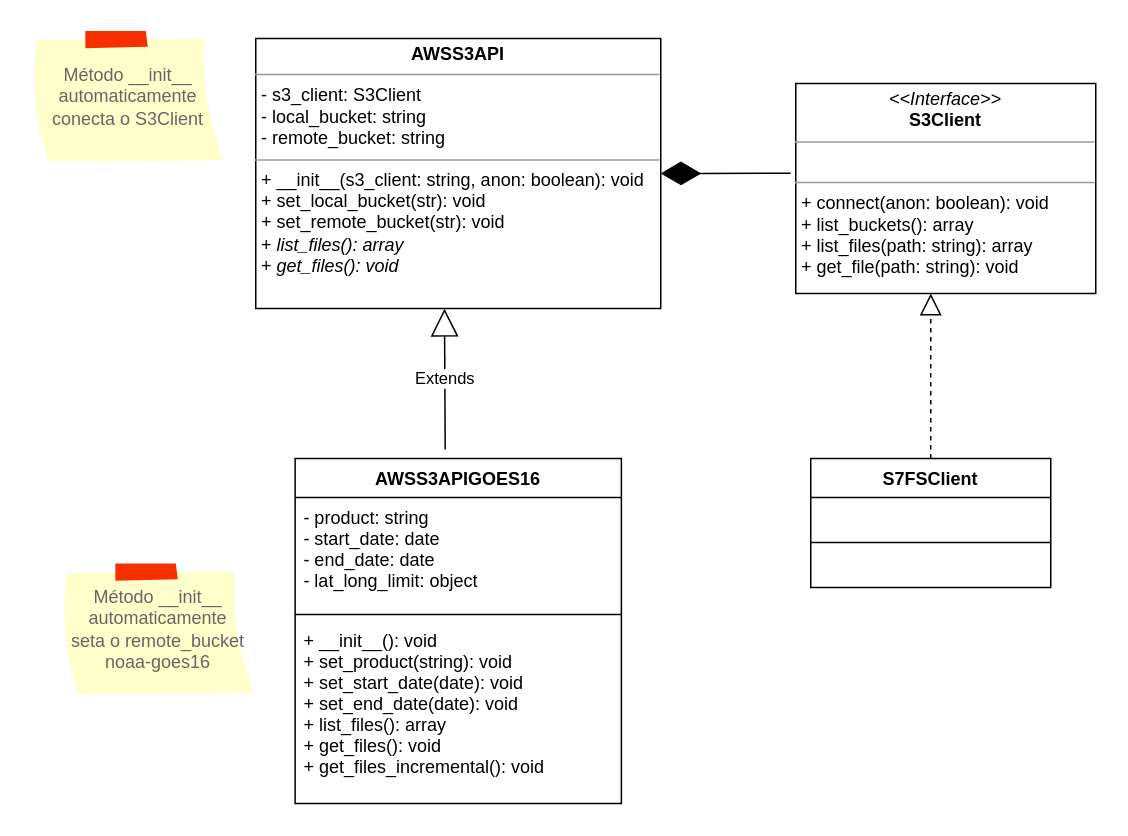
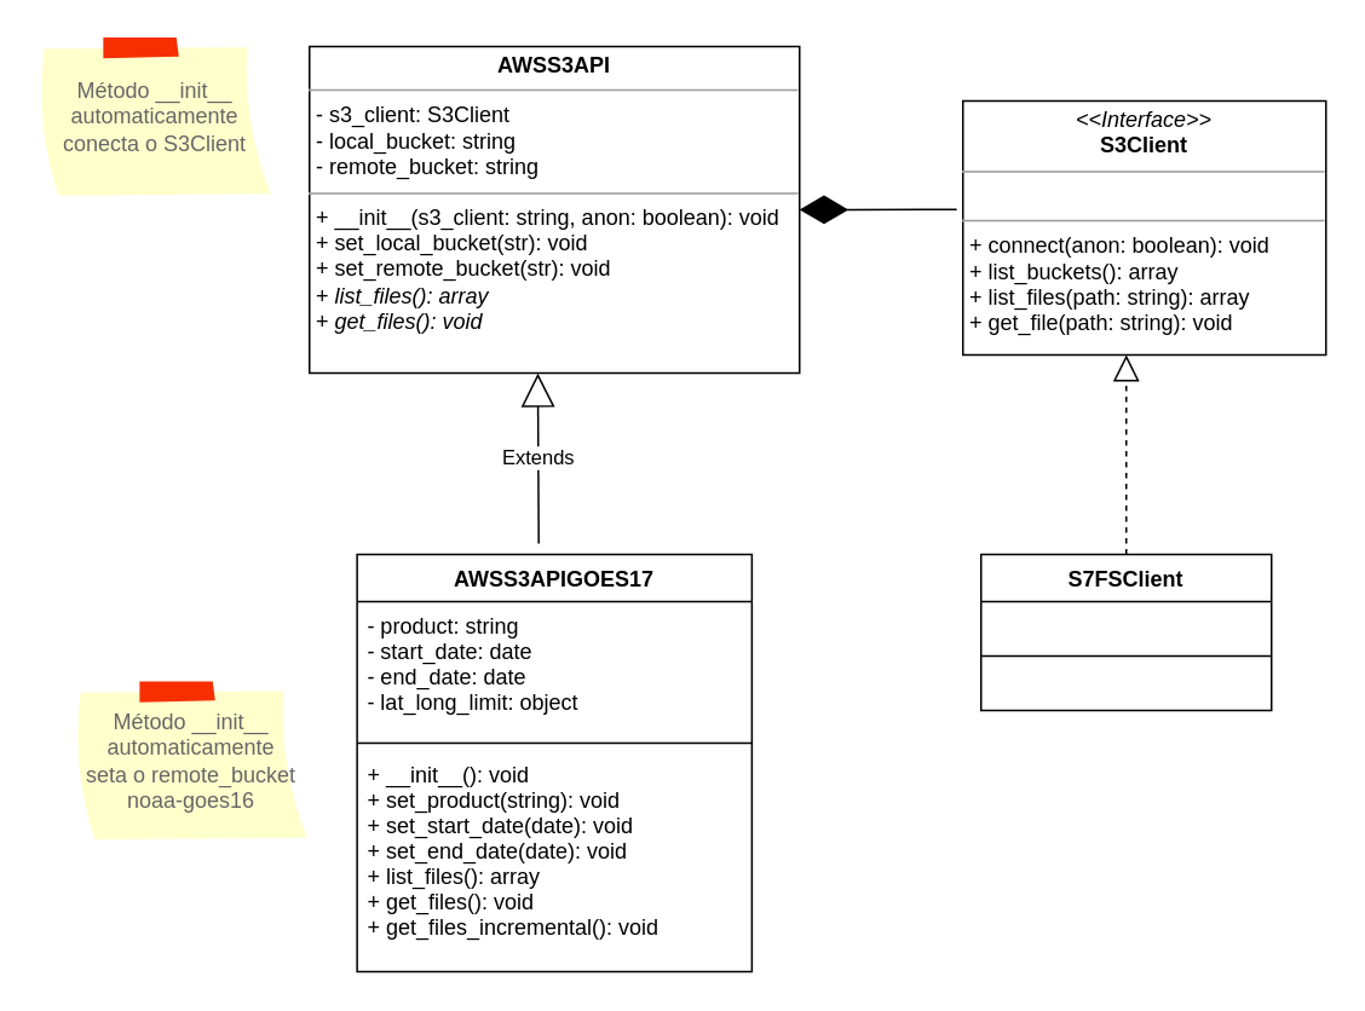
  <mxCell id="0" />
  <mxCell id="1" parent="0" />
  <mxCell id="2" value="&lt;p style=&quot;margin: 0px ; margin-top: 4px ; text-align: center&quot;&gt;&lt;b&gt;AWSS3API&lt;/b&gt;&lt;/p&gt;&lt;hr size=&quot;1&quot;&gt;&lt;p style=&quot;margin: 0px ; margin-left: 4px&quot;&gt;- s3_client: S3Client&lt;/p&gt;&lt;p style=&quot;margin: 0px ; margin-left: 4px&quot;&gt;- local_bucket: string&lt;/p&gt;&lt;p style=&quot;margin: 0px ; margin-left: 4px&quot;&gt;- remote_bucket: string&lt;br&gt;&lt;/p&gt;&lt;hr size=&quot;1&quot;&gt;&lt;p style=&quot;margin: 0px ; margin-left: 4px&quot;&gt;+ __init__(s3_client: string, anon: boolean): void&lt;/p&gt;&lt;p style=&quot;margin: 0px ; margin-left: 4px&quot;&gt;+ set_local_bucket(str): void&lt;/p&gt;&lt;p style=&quot;margin: 0px ; margin-left: 4px&quot;&gt;+ set_remote_bucket(str): void&lt;/p&gt;&lt;p style=&quot;margin: 0px ; margin-left: 4px&quot;&gt;+ &lt;i&gt;list_files(): array&lt;/i&gt;&lt;/p&gt;&lt;p style=&quot;margin: 0px ; margin-left: 4px&quot;&gt;+ &lt;i&gt;get_files(): void&lt;/i&gt;&lt;/p&gt;&lt;p style=&quot;margin: 0px ; margin-left: 4px&quot;&gt;&lt;i&gt;&lt;br&gt;&lt;/i&gt;&lt;/p&gt;" style="verticalAlign=top;align=left;overflow=fill;fontSize=12;fontFamily=Helvetica;html=1;rounded=0;sketch=0;" parent="1" vertex="1"><mxGeometry x="170" y="25" width="270" height="180" as="geometry" /></mxCell>
  <mxCell id="3" value="&lt;p style=&quot;margin: 0px ; margin-top: 4px ; text-align: center&quot;&gt;&lt;i&gt;&amp;lt;&amp;lt;Interface&amp;gt;&amp;gt;&lt;/i&gt;&lt;br&gt;&lt;b&gt;S3Client&lt;/b&gt;&lt;/p&gt;&lt;hr size=&quot;1&quot;&gt;&lt;p style=&quot;margin: 0px ; margin-left: 4px&quot;&gt;&lt;br&gt;&lt;/p&gt;&lt;hr size=&quot;1&quot;&gt;&lt;p style=&quot;margin: 0px ; margin-left: 4px&quot;&gt;+ connect(anon: boolean): void&lt;/p&gt;&lt;p style=&quot;margin: 0px ; margin-left: 4px&quot;&gt;+ list_buckets(): array&lt;br&gt;&lt;/p&gt;&lt;p style=&quot;margin: 0px ; margin-left: 4px&quot;&gt;+ list_files(path: string): array&lt;/p&gt;&lt;p style=&quot;margin: 0px ; margin-left: 4px&quot;&gt;+ get_file(path: string): void&lt;/p&gt;&lt;p style=&quot;margin: 0px ; margin-left: 4px&quot;&gt;&lt;br&gt;&lt;/p&gt;" style="verticalAlign=top;align=left;overflow=fill;fontSize=12;fontFamily=Helvetica;html=1;" parent="1" vertex="1"><mxGeometry x="530" y="55" width="200" height="140" as="geometry" /></mxCell>
  <mxCell id="4" value="" style="endArrow=diamondThin;endFill=1;endSize=24;html=1;rounded=0;entryX=1;entryY=0.5;entryDx=0;entryDy=0;exitX=-0.017;exitY=0.427;exitDx=0;exitDy=0;exitPerimeter=0;" parent="1" source="3" target="2" edge="1"><mxGeometry width="160" relative="1" as="geometry"><mxPoint x="360" y="140" as="sourcePoint" /><mxPoint x="420" y="305" as="targetPoint" /></mxGeometry></mxCell>
  <mxCell id="5" value="S7FSClient" style="swimlane;fontStyle=1;align=center;verticalAlign=top;childLayout=stackLayout;horizontal=1;startSize=26;horizontalStack=0;resizeParent=1;resizeParentMax=0;resizeLast=0;collapsible=1;marginBottom=0;" parent="1" vertex="1"><mxGeometry x="540" y="305" width="160" height="86" as="geometry" /></mxCell>
  <mxCell id="6" value=" " style="text;strokeColor=none;fillColor=none;align=left;verticalAlign=top;spacingLeft=4;spacingRight=4;overflow=hidden;rotatable=0;points=[[0,0.5],[1,0.5]];portConstraint=eastwest;" parent="5" vertex="1"><mxGeometry y="26" width="160" height="26" as="geometry" /></mxCell>
  <mxCell id="7" value="" style="line;strokeWidth=1;fillColor=none;align=left;verticalAlign=middle;spacingTop=-1;spacingLeft=3;spacingRight=3;rotatable=0;labelPosition=right;points=[];portConstraint=eastwest;" parent="5" vertex="1"><mxGeometry y="52" width="160" height="8" as="geometry" /></mxCell>
  <mxCell id="8" value=" " style="text;strokeColor=none;fillColor=none;align=left;verticalAlign=top;spacingLeft=4;spacingRight=4;overflow=hidden;rotatable=0;points=[[0,0.5],[1,0.5]];portConstraint=eastwest;" parent="5" vertex="1"><mxGeometry y="60" width="160" height="26" as="geometry" /></mxCell>
  <mxCell id="9" value="" style="endArrow=block;dashed=1;endFill=0;endSize=12;html=1;rounded=0;entryX=0.45;entryY=1;entryDx=0;entryDy=0;entryPerimeter=0;exitX=0.5;exitY=0;exitDx=0;exitDy=0;" parent="1" source="5" target="3" edge="1"><mxGeometry width="160" relative="1" as="geometry"><mxPoint x="420" y="275" as="sourcePoint" /><mxPoint x="580" y="275" as="targetPoint" /></mxGeometry></mxCell>
- <mxCell id="10" value="AWSS3APIGOES16" style="swimlane;fontStyle=1;align=center;verticalAlign=top;childLayout=stackLayout;horizontal=1;startSize=26;horizontalStack=0;resizeParent=1;resizeParentMax=0;resizeLast=0;collapsible=1;marginBottom=0;swimlaneLine=1;rounded=0;shadow=0;glass=0;sketch=0;strokeColor=default;fillColor=none;" parent="1" vertex="1"><mxGeometry x="196.25" y="305" width="217.5" height="230" as="geometry"><mxRectangle x="272.5" y="320" width="140" height="26" as="alternateBounds" /></mxGeometry></mxCell>
+ <mxCell id="10" value="AWSS3APIGOES17" style="swimlane;fontStyle=1;align=center;verticalAlign=top;childLayout=stackLayout;horizontal=1;startSize=26;horizontalStack=0;resizeParent=1;resizeParentMax=0;resizeLast=0;collapsible=1;marginBottom=0;swimlaneLine=1;rounded=0;shadow=0;glass=0;sketch=0;strokeColor=default;fillColor=none;" parent="1" vertex="1"><mxGeometry x="196.25" y="305" width="217.5" height="230" as="geometry"><mxRectangle x="272.5" y="320" width="140" height="26" as="alternateBounds" /></mxGeometry></mxCell>
  <mxCell id="11" value="- product: string&#10;- start_date: date&#10;- end_date: date&#10;- lat_long_limit: object&#10;&#10;&#10;&#10;&#10;" style="text;strokeColor=none;fillColor=none;align=left;verticalAlign=top;spacingLeft=4;spacingRight=4;overflow=hidden;rotatable=0;points=[[0,0.5],[1,0.5]];portConstraint=eastwest;" parent="10" vertex="1"><mxGeometry y="26" width="217.5" height="74" as="geometry" /></mxCell>
  <mxCell id="12" value="" style="line;strokeWidth=1;fillColor=none;align=left;verticalAlign=middle;spacingTop=-1;spacingLeft=3;spacingRight=3;rotatable=0;labelPosition=right;points=[];portConstraint=eastwest;" parent="10" vertex="1"><mxGeometry y="100" width="217.5" height="8" as="geometry" /></mxCell>
  <mxCell id="13" value="+ __init__(): void&#10;+ set_product(string): void&#10;+ set_start_date(date): void&#10;+ set_end_date(date): void&#10;+ list_files(): array &#10;+ get_files(): void&#10;+ get_files_incremental(): void" style="text;strokeColor=none;fillColor=none;align=left;verticalAlign=top;spacingLeft=4;spacingRight=4;overflow=hidden;rotatable=0;points=[[0,0.5],[1,0.5]];portConstraint=eastwest;" parent="10" vertex="1"><mxGeometry y="108" width="217.5" height="122" as="geometry" /></mxCell>
  <mxCell id="14" value="Extends" style="endArrow=block;endSize=16;endFill=0;html=1;rounded=0;exitX=0.46;exitY=-0.026;exitDx=0;exitDy=0;exitPerimeter=0;entryX=0.466;entryY=1.001;entryDx=0;entryDy=0;entryPerimeter=0;" parent="1" source="10" target="2" edge="1"><mxGeometry width="160" relative="1" as="geometry"><mxPoint x="460" y="305" as="sourcePoint" /><mxPoint x="620" y="305" as="targetPoint" /></mxGeometry></mxCell>
  <mxCell id="15" value="Método __init__ automaticamente conecta o S3Client" style="strokeWidth=1;shadow=0;dashed=0;align=center;html=1;shape=mxgraph.mockup.text.stickyNote2;fontColor=#666666;mainText=;fontSize=12;whiteSpace=wrap;fillColor=#ffffcc;strokeColor=#F62E00;" parent="1" vertex="1"><mxGeometry x="20" y="20" width="130" height="88" as="geometry" /></mxCell>
  <mxCell id="16" value="&lt;div&gt;Método __init__ automaticamente&lt;/div&gt;&lt;div&gt;seta o remote_bucket&lt;/div&gt;&lt;div&gt;noaa-goes16&lt;br&gt;&lt;/div&gt;" style="strokeWidth=1;shadow=0;dashed=0;align=center;html=1;shape=mxgraph.mockup.text.stickyNote2;fontColor=#666666;mainText=;fontSize=12;whiteSpace=wrap;fillColor=#ffffcc;strokeColor=#F62E00;" parent="1" vertex="1"><mxGeometry x="40" y="375" width="130" height="88" as="geometry" /></mxCell>
